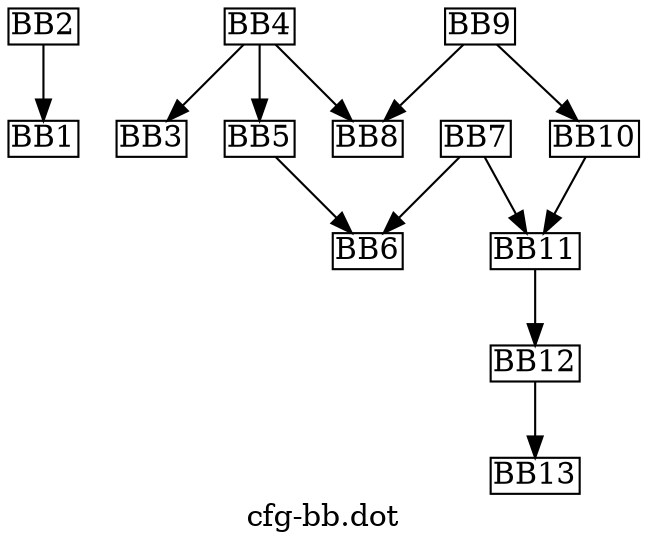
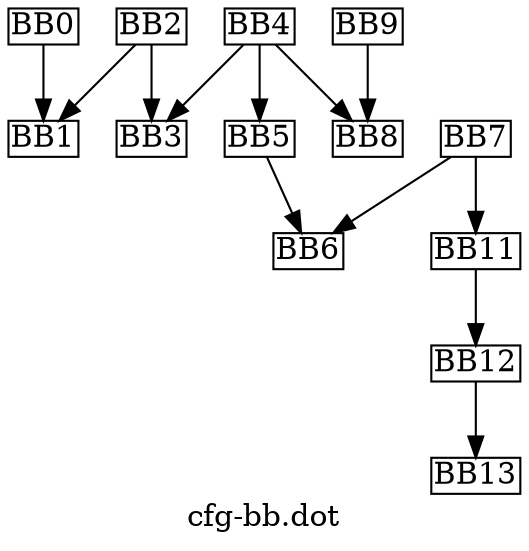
  digraph {
    label="cfg-bb.dot"
    node [fillcolor=white margin=0.02 shape=box style=filled]
+   BB0 [height=0 width=0]
    BB1 [height=0 width=0]
    BB2 [height=0 width=0]
    BB3 [height=0 width=0]
    BB4 [height=0 width=0]
    BB8 [height=0 width=0]
    BB5 [height=0 width=0]
    BB6 [height=0 width=0]
    BB9 [height=0 width=0]
-   BB10 [height=0 width=0]
    BB7 [height=0 width=0]
    BB11 [height=0 width=0]
    BB12 [height=0 width=0]
    BB13 [height=0 width=0]
+   BB0 -> BB1
    BB2 -> BB1
+   BB2 -> BB3
    BB4 -> BB3
    BB4 -> BB8
    BB4 -> BB5
    BB5 -> BB6
    BB9 -> BB8
-   BB9 -> BB10
-   BB10 -> BB11
    BB7 -> BB6
    BB7 -> BB11
    BB11 -> BB12
    BB12 -> BB13
  }
